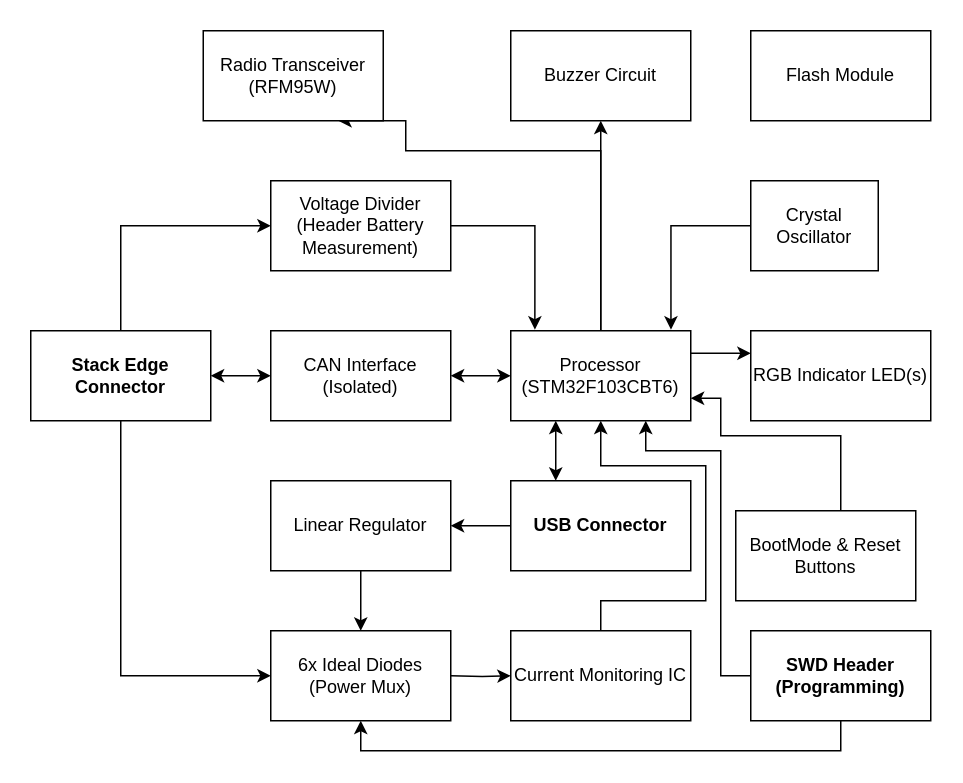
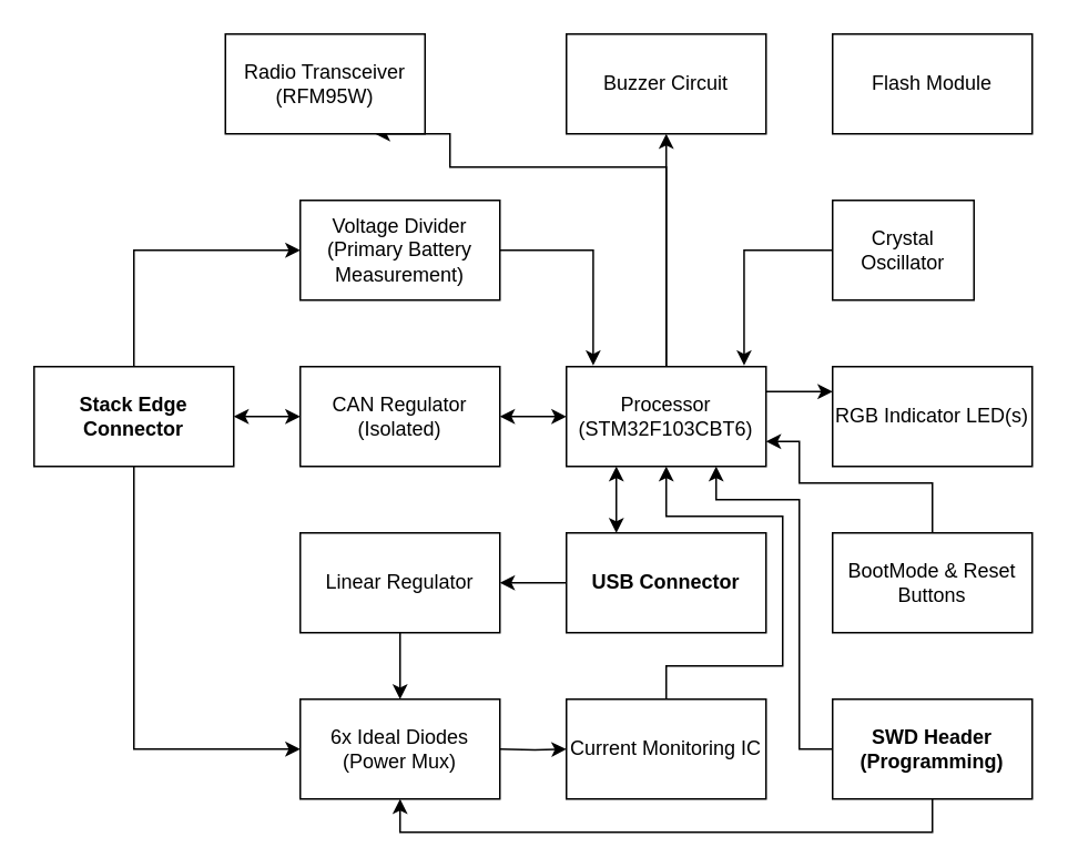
  <mxCell id="0" />
  <mxCell id="1" parent="0" />
  <mxCell id="2" value="" style="edgeStyle=orthogonalEdgeStyle;rounded=0;orthogonalLoop=1;jettySize=auto;html=1;startArrow=classic;startFill=1;" edge="1" parent="1" source="5" target="11"><mxGeometry relative="1" as="geometry" /></mxCell>
  <mxCell id="3" style="edgeStyle=orthogonalEdgeStyle;rounded=0;orthogonalLoop=1;jettySize=auto;html=1;entryX=0;entryY=0.5;entryDx=0;entryDy=0;" edge="1" parent="1" source="5" target="26"><mxGeometry relative="1" as="geometry"><Array as="points"><mxPoint x="80" y="150" /></Array></mxGeometry></mxCell>
  <mxCell id="4" style="edgeStyle=orthogonalEdgeStyle;rounded=0;orthogonalLoop=1;jettySize=auto;html=1;entryX=0;entryY=0.5;entryDx=0;entryDy=0;" edge="1" parent="1" source="5" target="27"><mxGeometry relative="1" as="geometry"><Array as="points"><mxPoint x="80" y="450" /></Array></mxGeometry></mxCell>
  <mxCell id="5" value="&lt;div&gt;Stack Edge Connector&lt;/div&gt;" style="whiteSpace=wrap;html=1;fontStyle=1" vertex="1" parent="1"><mxGeometry x="20" y="220" width="120" height="60" as="geometry" /></mxCell>
  <mxCell id="6" style="edgeStyle=orthogonalEdgeStyle;rounded=0;orthogonalLoop=1;jettySize=auto;html=1;exitX=0.5;exitY=0;exitDx=0;exitDy=0;entryX=0.5;entryY=1;entryDx=0;entryDy=0;" edge="1" parent="1" source="9" target="29"><mxGeometry relative="1" as="geometry" /></mxCell>
  <mxCell id="7" style="edgeStyle=orthogonalEdgeStyle;rounded=0;orthogonalLoop=1;jettySize=auto;html=1;exitX=0.5;exitY=0;exitDx=0;exitDy=0;entryX=0.75;entryY=1;entryDx=0;entryDy=0;" edge="1" parent="1" source="9" target="30"><mxGeometry relative="1" as="geometry"><Array as="points"><mxPoint x="400" y="100" /><mxPoint x="270" y="100" /></Array></mxGeometry></mxCell>
  <mxCell id="8" style="edgeStyle=orthogonalEdgeStyle;rounded=0;orthogonalLoop=1;jettySize=auto;html=1;exitX=1;exitY=0.25;exitDx=0;exitDy=0;entryX=0;entryY=0.25;entryDx=0;entryDy=0;" edge="1" parent="1" source="9" target="31"><mxGeometry relative="1" as="geometry" /></mxCell>
  <mxCell id="9" value="Processor&lt;br&gt;(STM32F103CBT6)" style="whiteSpace=wrap;html=1;" vertex="1" parent="1"><mxGeometry x="340" y="220" width="120" height="60" as="geometry" /></mxCell>
  <mxCell id="10" value="" style="edgeStyle=orthogonalEdgeStyle;rounded=0;orthogonalLoop=1;jettySize=auto;html=1;startArrow=classic;startFill=1;" edge="1" parent="1" source="11" target="9"><mxGeometry relative="1" as="geometry" /></mxCell>
- <mxCell id="11" value="CAN Interface (Isolated)" style="whiteSpace=wrap;html=1;" vertex="1" parent="1"><mxGeometry x="180" y="220" width="120" height="60" as="geometry" /></mxCell>
+ <mxCell id="11" value="CAN Regulator (Isolated)" style="whiteSpace=wrap;html=1;" vertex="1" parent="1"><mxGeometry x="180" y="220" width="120" height="60" as="geometry" /></mxCell>
  <mxCell id="12" style="edgeStyle=orthogonalEdgeStyle;rounded=0;orthogonalLoop=1;jettySize=auto;html=1;exitX=0.5;exitY=0;exitDx=0;exitDy=0;entryX=0.5;entryY=1;entryDx=0;entryDy=0;" edge="1" parent="1" source="13" target="9"><mxGeometry relative="1" as="geometry"><Array as="points"><mxPoint x="400" y="400" /><mxPoint x="470" y="400" /><mxPoint x="470" y="310" /><mxPoint x="400" y="310" /></Array></mxGeometry></mxCell>
  <mxCell id="13" value="&lt;div&gt;Current Monitoring IC&lt;br&gt;&lt;/div&gt;" style="whiteSpace=wrap;html=1;" vertex="1" parent="1"><mxGeometry x="340" y="420" width="120" height="60" as="geometry" /></mxCell>
  <mxCell id="14" value="" style="edgeStyle=orthogonalEdgeStyle;rounded=0;orthogonalLoop=1;jettySize=auto;html=1;" edge="1" parent="1" target="13"><mxGeometry relative="1" as="geometry"><mxPoint x="300" y="450" as="sourcePoint" /></mxGeometry></mxCell>
  <mxCell id="15" value="" style="edgeStyle=orthogonalEdgeStyle;rounded=0;orthogonalLoop=1;jettySize=auto;html=1;" edge="1" parent="1" source="17" target="24"><mxGeometry relative="1" as="geometry" /></mxCell>
  <mxCell id="16" style="edgeStyle=orthogonalEdgeStyle;rounded=0;orthogonalLoop=1;jettySize=auto;html=1;exitX=0.25;exitY=0;exitDx=0;exitDy=0;entryX=0.25;entryY=1;entryDx=0;entryDy=0;startArrow=classic;startFill=1;" edge="1" parent="1" source="17" target="9"><mxGeometry relative="1" as="geometry" /></mxCell>
  <mxCell id="17" value="USB Connector" style="whiteSpace=wrap;html=1;fontStyle=1" vertex="1" parent="1"><mxGeometry x="340" y="320" width="120" height="60" as="geometry" /></mxCell>
  <mxCell id="18" style="edgeStyle=orthogonalEdgeStyle;rounded=0;orthogonalLoop=1;jettySize=auto;html=1;entryX=0.75;entryY=1;entryDx=0;entryDy=0;" edge="1" parent="1" source="20" target="9"><mxGeometry relative="1" as="geometry"><Array as="points"><mxPoint x="480" y="450" /><mxPoint x="480" y="300" /><mxPoint x="430" y="300" /></Array></mxGeometry></mxCell>
  <mxCell id="19" style="edgeStyle=orthogonalEdgeStyle;rounded=0;orthogonalLoop=1;jettySize=auto;html=1;entryX=0.5;entryY=1;entryDx=0;entryDy=0;" edge="1" parent="1" source="20" target="27"><mxGeometry relative="1" as="geometry"><Array as="points"><mxPoint x="560" y="500" /><mxPoint x="240" y="500" /></Array></mxGeometry></mxCell>
  <mxCell id="20" value="&lt;div&gt;SWD Header&lt;/div&gt;&lt;div&gt;(Programming)&lt;/div&gt;" style="whiteSpace=wrap;html=1;fontStyle=1" vertex="1" parent="1"><mxGeometry x="500" y="420" width="120" height="60" as="geometry" /></mxCell>
  <mxCell id="21" style="edgeStyle=orthogonalEdgeStyle;rounded=0;orthogonalLoop=1;jettySize=auto;html=1;entryX=0.89;entryY=-0.012;entryDx=0;entryDy=0;entryPerimeter=0;" edge="1" parent="1" source="22" target="9"><mxGeometry relative="1" as="geometry" /></mxCell>
  <mxCell id="22" value="Crystal Oscillator" style="whiteSpace=wrap;html=1;" vertex="1" parent="1"><mxGeometry x="500" y="120" width="85" height="60" as="geometry" /></mxCell>
  <mxCell id="23" value="" style="edgeStyle=orthogonalEdgeStyle;rounded=0;orthogonalLoop=1;jettySize=auto;html=1;" edge="1" parent="1" source="24" target="27"><mxGeometry relative="1" as="geometry" /></mxCell>
  <mxCell id="24" value="Linear Regulator" style="whiteSpace=wrap;html=1;" vertex="1" parent="1"><mxGeometry x="180" y="320" width="120" height="60" as="geometry" /></mxCell>
  <mxCell id="25" style="edgeStyle=orthogonalEdgeStyle;rounded=0;orthogonalLoop=1;jettySize=auto;html=1;entryX=0.134;entryY=-0.012;entryDx=0;entryDy=0;entryPerimeter=0;" edge="1" parent="1" source="26" target="9"><mxGeometry relative="1" as="geometry" /></mxCell>
- <mxCell id="26" value="&lt;div&gt;Voltage Divider (Header Battery Measurement)&lt;br&gt;&lt;/div&gt;" style="whiteSpace=wrap;html=1;" vertex="1" parent="1"><mxGeometry x="180" y="120" width="120" height="60" as="geometry" /></mxCell>
+ <mxCell id="26" value="&lt;div&gt;Voltage Divider (Primary Battery Measurement)&lt;br&gt;&lt;/div&gt;" style="whiteSpace=wrap;html=1;" vertex="1" parent="1"><mxGeometry x="180" y="120" width="120" height="60" as="geometry" /></mxCell>
  <mxCell id="27" value="&lt;div&gt;6x Ideal Diodes&lt;/div&gt;&lt;div&gt;(Power Mux)&lt;/div&gt;" style="whiteSpace=wrap;html=1;" vertex="1" parent="1"><mxGeometry x="180" y="420" width="120" height="60" as="geometry" /></mxCell>
  <mxCell id="28" value="Flash Module" style="whiteSpace=wrap;html=1;" vertex="1" parent="1"><mxGeometry x="500" y="20" width="120" height="60" as="geometry" /></mxCell>
  <mxCell id="29" value="Buzzer Circuit" style="whiteSpace=wrap;html=1;" vertex="1" parent="1"><mxGeometry x="340" y="20" width="120" height="60" as="geometry" /></mxCell>
  <mxCell id="30" value="Radio Transceiver&lt;br&gt;(RFM95W)" style="whiteSpace=wrap;html=1;" vertex="1" parent="1"><mxGeometry x="135" y="20" width="120" height="60" as="geometry" /></mxCell>
  <mxCell id="31" value="RGB Indicator LED(s)" style="whiteSpace=wrap;html=1;" vertex="1" parent="1"><mxGeometry x="500" y="220" width="120" height="60" as="geometry" /></mxCell>
  <mxCell id="32" style="edgeStyle=orthogonalEdgeStyle;rounded=0;orthogonalLoop=1;jettySize=auto;html=1;exitX=0.5;exitY=0;exitDx=0;exitDy=0;entryX=1;entryY=0.75;entryDx=0;entryDy=0;" edge="1" parent="1" source="33" target="9"><mxGeometry relative="1" as="geometry"><Array as="points"><mxPoint x="560" y="290" /><mxPoint x="480" y="290" /><mxPoint x="480" y="265" /></Array></mxGeometry></mxCell>
- <mxCell id="33" value="&lt;div&gt;BootMode &amp;amp; Reset&lt;/div&gt;&lt;div&gt;Buttons&lt;br&gt;&lt;/div&gt;" style="whiteSpace=wrap;html=1;" vertex="1" parent="1"><mxGeometry x="490" y="340" width="120" height="60" as="geometry" /></mxCell>
+ <mxCell id="33" value="&lt;div&gt;BootMode &amp;amp; Reset&lt;/div&gt;&lt;div&gt;Buttons&lt;br&gt;&lt;/div&gt;" style="whiteSpace=wrap;html=1;" vertex="1" parent="1"><mxGeometry x="500" y="320" width="120" height="60" as="geometry" /></mxCell>
